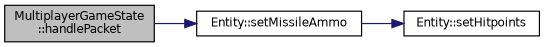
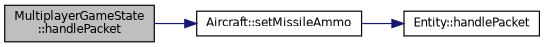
  digraph {
    rankdir=LR
    node [color=black fillcolor=white fontname=Helvetica fontsize=10 shape=record style=filled]
    edge [color=midnightblue fontname=Helvetica fontsize=10 labelfontname=Helvetica labelfontsize=10 style=solid]
    n1 [fillcolor=grey75 fontcolor=black height=0.2 label="MultiplayerGameState\l::handlePacket" width=0.4]
-   n2 [height=0.2 label="Entity::setMissileAmmo" width=0.4]
-   n3 [height=0.2 label="Entity::setHitpoints" width=0.4]
+   n2 [height=0.2 label="Aircraft::setMissileAmmo" width=0.4]
+   n3 [height=0.2 label="Entity::handlePacket" width=0.4]
    n1 -> n2
    n2 -> n3
  }
